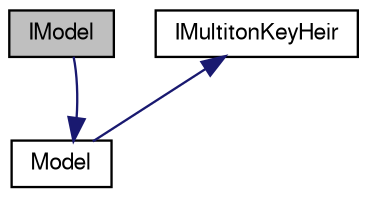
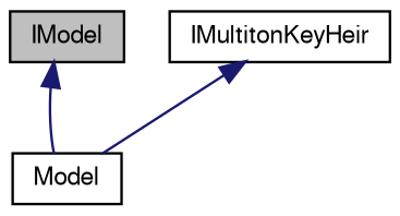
  digraph {
    node [color=black fillcolor=white fontname=FreeSans fontsize=10 shape=record style=filled]
    edge [color=midnightblue dir=back fontname=FreeSans fontsize=10 labelfontname=FreeSans labelfontsize=10 style=solid]
    n1 [fillcolor=grey75 fontcolor=black height=0.2 label=IModel width=0.4]
    n2 [height=0.2 label=Model width=0.4]
    n3 [height=0.2 label=IMultitonKeyHeir width=0.4]
-   n2 -> n1
+   n1 -> n2
    n3 -> n2
  }
